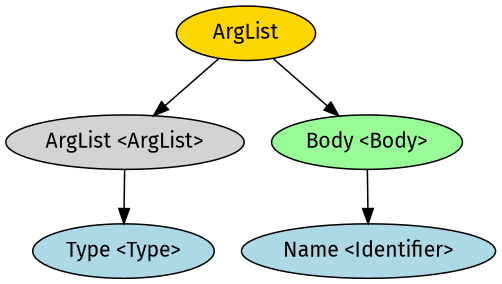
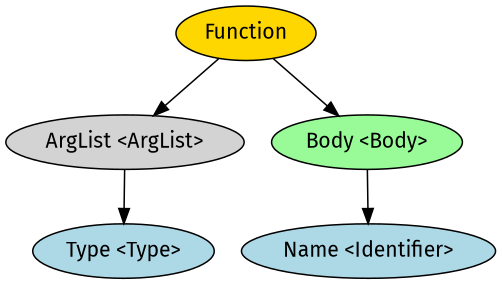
  digraph {
    fontname="Fira Sans"
    node [fillcolor=lightblue fontname="Fira Sans" style=filled]
    edge [fontname="Fira Sans"]
-   Function [fillcolor=gold label=ArgList]
+   Function [fillcolor=gold]
    "ArgList <ArgList>" [fillcolor=lightgrey]
    "Body <Body>" [fillcolor=palegreen]
    "Type <Type>"
    "Name <Identifier>"
    Function -> "ArgList <ArgList>"
    Function -> "Body <Body>"
    "ArgList <ArgList>" -> "Type <Type>"
    "Body <Body>" -> "Name <Identifier>"
  }
